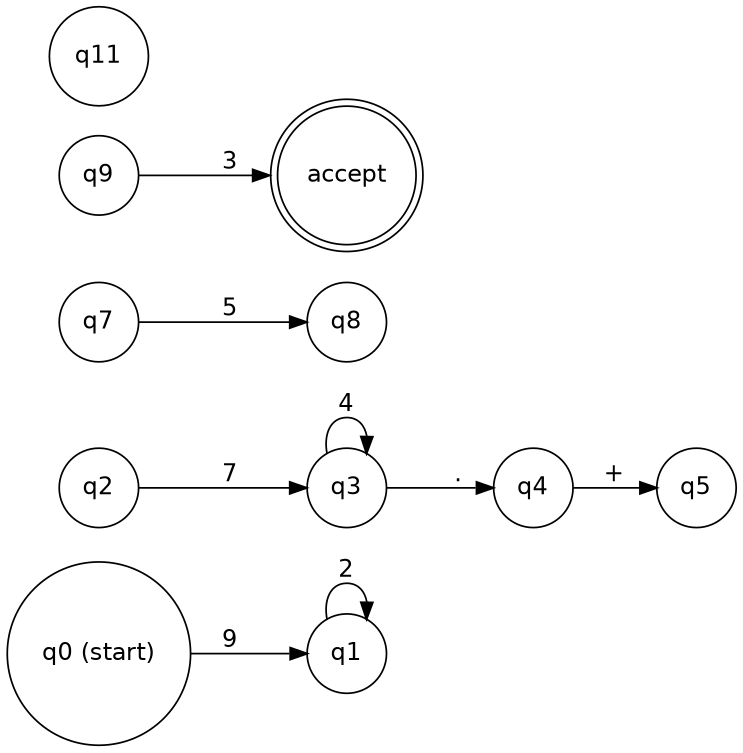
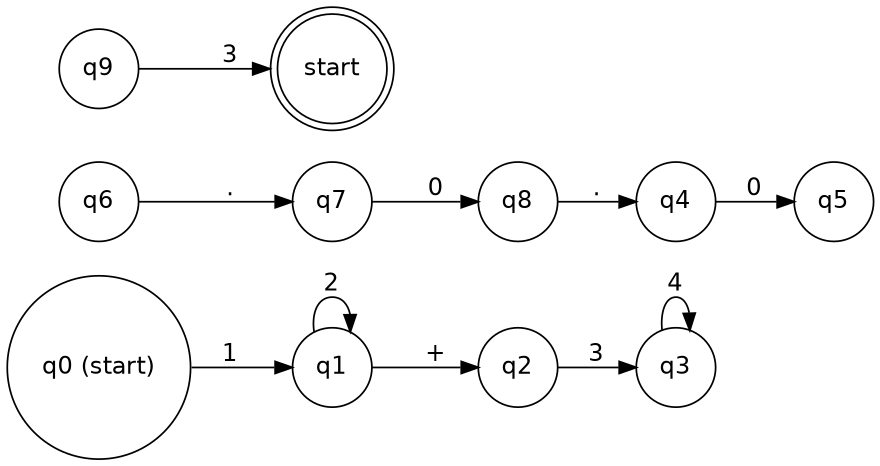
  digraph {
    fontname="DejaVu Sans"
    rankdir=LR
    node [fontname="DejaVu Sans" shape=circle]
    edge [fontname="DejaVu Sans"]
    n1 [label="q0 (start)"]
    n2 [label=q1]
    n3 [label=q2]
    n4 [label=q3]
    n5 [label=q4]
    n6 [label=q5]
+   n7 [label=q6]
    n8 [label=q7]
    n9 [label=q8]
    n10 [label=q9]
-   n11 [label=accept shape=doublecircle]
-   n12 [label=q11]
-   n1 -> n2 [label=9]
+   n11 [label=start shape=doublecircle]
+   n1 -> n2 [label=1]
    n2 -> n2 [label=2]
-   n3 -> n4 [label=7]
+   n2 -> n3 [label="+"]
+   n3 -> n4 [label=3]
    n4 -> n4 [label=4]
-   n4 -> n5 [label="."]
-   n5 -> n6 [label="+"]
-   n8 -> n9 [label=5]
+   n9 -> n5 [label="."]
+   n5 -> n6 [label=0]
+   n7 -> n8 [label="."]
+   n8 -> n9 [label=0]
    n10 -> n11 [label=3]
  }
